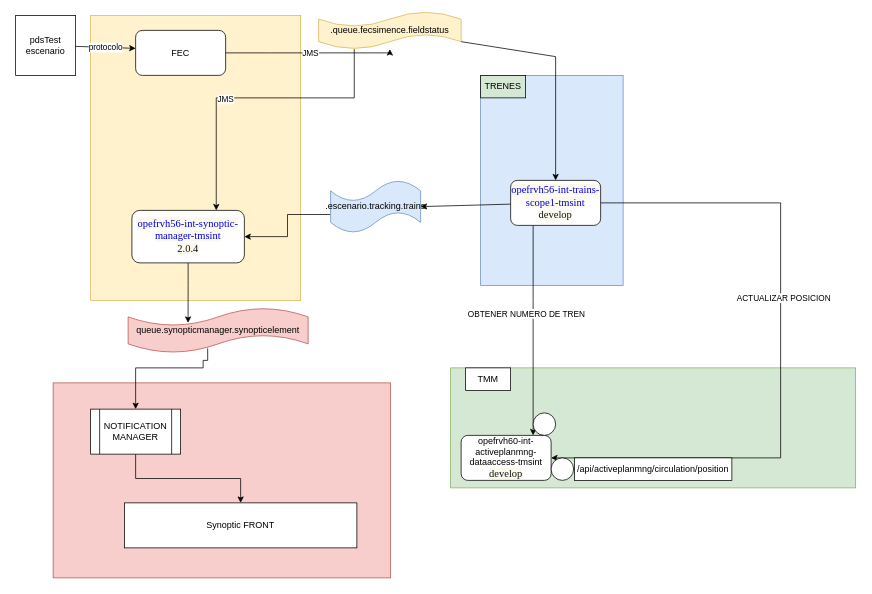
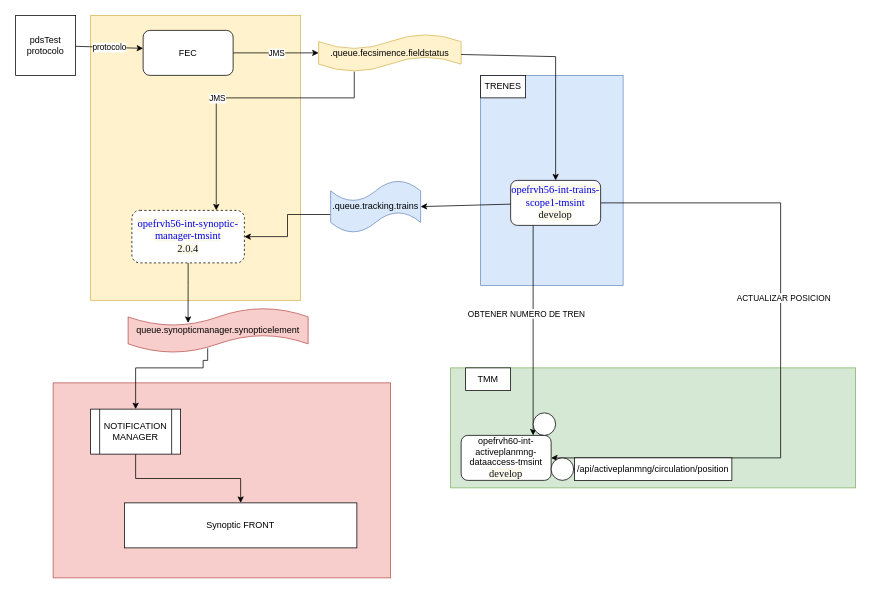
  <mxCell id="0" />
  <mxCell id="1" parent="0" />
  <mxCell id="2" value="" style="rounded=0;whiteSpace=wrap;html=1;fillColor=#d5e8d4;strokeColor=#82b366;" parent="1" vertex="1"><mxGeometry x="600" y="490" width="540" height="160" as="geometry" /></mxCell>
  <mxCell id="3" value="" style="rounded=0;whiteSpace=wrap;html=1;fillColor=#fff2cc;strokeColor=#d6b656;" parent="1" vertex="1"><mxGeometry x="120" y="20" width="280" height="380" as="geometry" /></mxCell>
  <mxCell id="4" value="" style="rounded=0;whiteSpace=wrap;html=1;fillColor=#f8cecc;strokeColor=#b85450;" parent="1" vertex="1"><mxGeometry x="70" y="510" width="450" height="260" as="geometry" /></mxCell>
  <mxCell id="5" value="" style="rounded=0;whiteSpace=wrap;html=1;fillColor=#dae8fc;strokeColor=#6c8ebf;" parent="1" vertex="1"><mxGeometry x="640" y="100" width="190" height="280" as="geometry" /></mxCell>
- <mxCell id="6" value="pdsTest&lt;br&gt;escenario" style="whiteSpace=wrap;html=1;aspect=fixed;" parent="1" vertex="1"><mxGeometry x="20" y="20" width="80" height="80" as="geometry" /></mxCell>
+ <mxCell id="6" value="pdsTest&lt;br&gt;protocolo" style="whiteSpace=wrap;html=1;aspect=fixed;" parent="1" vertex="1"><mxGeometry x="20" y="20" width="80" height="80" as="geometry" /></mxCell>
  <mxCell id="7" style="edgeStyle=orthogonalEdgeStyle;rounded=0;orthogonalLoop=1;jettySize=auto;html=1;" parent="1" source="9" target="12" edge="1"><mxGeometry relative="1" as="geometry"><Array as="points"><mxPoint x="360" y="70" /><mxPoint x="360" y="70" /></Array></mxGeometry></mxCell>
  <mxCell id="8" value="JMS" style="edgeLabel;html=1;align=center;verticalAlign=middle;resizable=0;points=[];" parent="7" vertex="1" connectable="0"><mxGeometry relative="1" as="geometry"><mxPoint as="offset" /></mxGeometry></mxCell>
- <mxCell id="9" value="FEC" style="rounded=1;whiteSpace=wrap;html=1;" parent="1" vertex="1"><mxGeometry x="180" y="40" width="120" height="60" as="geometry" /></mxCell>
+ <mxCell id="9" value="FEC" style="rounded=1;whiteSpace=wrap;html=1;" parent="1" vertex="1"><mxGeometry x="190" y="40" width="120" height="60" as="geometry" /></mxCell>
  <mxCell id="10" style="edgeStyle=orthogonalEdgeStyle;rounded=0;orthogonalLoop=1;jettySize=auto;html=1;exitX=0.25;exitY=1;exitDx=0;exitDy=0;exitPerimeter=0;entryX=0.75;entryY=0;entryDx=0;entryDy=0;" parent="1" source="12" target="14" edge="1"><mxGeometry relative="1" as="geometry"><Array as="points"><mxPoint x="472" y="130" /><mxPoint x="288" y="130" /></Array></mxGeometry></mxCell>
  <mxCell id="11" value="JMS" style="edgeLabel;html=1;align=center;verticalAlign=middle;resizable=0;points=[];" parent="10" vertex="1" connectable="0"><mxGeometry x="0.186" y="1" relative="1" as="geometry"><mxPoint as="offset" /></mxGeometry></mxCell>
- <mxCell id="12" value=".queue.fecsimence.fieldstatus" style="shape=tape;whiteSpace=wrap;html=1;fillColor=#fff2cc;strokeColor=#d6b656;" parent="1" vertex="1"><mxGeometry x="424" y="15" width="190" height="50" as="geometry" /></mxCell>
+ <mxCell id="12" value=".queue.fecsimence.fieldstatus" style="shape=tape;whiteSpace=wrap;html=1;fillColor=#fff2cc;strokeColor=#d6b656;" parent="1" vertex="1"><mxGeometry x="424" y="45" width="190" height="50" as="geometry" /></mxCell>
  <mxCell id="13" style="edgeStyle=orthogonalEdgeStyle;rounded=0;orthogonalLoop=1;jettySize=auto;html=1;entryX=0.333;entryY=0.333;entryDx=0;entryDy=0;entryPerimeter=0;" parent="1" source="14" target="20" edge="1"><mxGeometry relative="1" as="geometry" /></mxCell>
- <mxCell id="14" value="&lt;a style=&quot;box-sizing: inherit; background-color: rgba(218, 195, 66, 0.1); text-decoration-line: none; font-family: &amp;quot;Fira Sans&amp;quot;; font-size: 14px; text-align: -webkit-left;&quot; class=&quot;&quot; href=&quot;https://rancher.mova.indra.es/dashboard/c/c-dssds/explorer/apps.deployment/opefrvtms-int/opefrvh56-int-synoptic-manager-tmsint&quot;&gt;opefrvh56-int-synoptic-manager-tmsint&lt;/a&gt;&lt;br&gt;&lt;span style=&quot;color: rgb(20, 20, 25); font-family: &amp;quot;Fira Sans&amp;quot;; font-size: 14px; text-align: -webkit-left; background-color: rgba(218, 195, 66, 0.1);&quot;&gt;2.0.4&lt;/span&gt;" style="rounded=1;whiteSpace=wrap;html=1;" parent="1" vertex="1"><mxGeometry x="175" y="280" width="150" height="70" as="geometry" /></mxCell>
+ <mxCell id="14" value="&lt;a style=&quot;box-sizing: inherit; background-color: rgba(218, 195, 66, 0.1); text-decoration-line: none; font-family: &amp;quot;Fira Sans&amp;quot;; font-size: 14px; text-align: -webkit-left;&quot; class=&quot;&quot; href=&quot;https://rancher.mova.indra.es/dashboard/c/c-dssds/explorer/apps.deployment/opefrvtms-int/opefrvh56-int-synoptic-manager-tmsint&quot;&gt;opefrvh56-int-synoptic-manager-tmsint&lt;/a&gt;&lt;br&gt;&lt;span style=&quot;color: rgb(20, 20, 25); font-family: &amp;quot;Fira Sans&amp;quot;; font-size: 14px; text-align: -webkit-left; background-color: rgba(218, 195, 66, 0.1);&quot;&gt;2.0.4&lt;/span&gt;" style="rounded=1;whiteSpace=wrap;html=1;dashed=1;" parent="1" vertex="1"><mxGeometry x="175" y="280" width="150" height="70" as="geometry" /></mxCell>
  <mxCell id="15" value="protocolo" style="endArrow=classic;html=1;rounded=0;entryX=0;entryY=0.4;entryDx=0;entryDy=0;entryPerimeter=0;" parent="1" source="6" target="9" edge="1"><mxGeometry width="50" height="50" relative="1" as="geometry"><mxPoint x="400" y="370" as="sourcePoint" /><mxPoint x="450" y="320" as="targetPoint" /></mxGeometry></mxCell>
  <mxCell id="16" value="Synoptic FRONT" style="rounded=0;whiteSpace=wrap;html=1;" parent="1" vertex="1"><mxGeometry x="165" y="670" width="310" height="60" as="geometry" /></mxCell>
  <mxCell id="17" style="edgeStyle=orthogonalEdgeStyle;rounded=0;orthogonalLoop=1;jettySize=auto;html=1;" parent="1" source="18" target="16" edge="1"><mxGeometry relative="1" as="geometry" /></mxCell>
  <mxCell id="18" value="NOTIFICATION MANAGER" style="shape=process;whiteSpace=wrap;html=1;backgroundOutline=1;" parent="1" vertex="1"><mxGeometry x="120" y="545" width="120" height="60" as="geometry" /></mxCell>
  <mxCell id="19" style="edgeStyle=orthogonalEdgeStyle;rounded=0;orthogonalLoop=1;jettySize=auto;html=1;entryX=0.5;entryY=0;entryDx=0;entryDy=0;exitX=0.442;exitY=0.9;exitDx=0;exitDy=0;exitPerimeter=0;" parent="1" source="20" target="18" edge="1"><mxGeometry relative="1" as="geometry"><Array as="points"><mxPoint x="276" y="480" /><mxPoint x="270" y="480" /><mxPoint x="270" y="490" /><mxPoint x="180" y="490" /></Array></mxGeometry></mxCell>
  <mxCell id="20" value="queue.synopticmanager.synopticelement" style="shape=tape;whiteSpace=wrap;html=1;fillColor=#f8cecc;strokeColor=#b85450;" parent="1" vertex="1"><mxGeometry x="170" y="410" width="240" height="60" as="geometry" /></mxCell>
  <mxCell id="21" style="edgeStyle=orthogonalEdgeStyle;rounded=0;orthogonalLoop=1;jettySize=auto;html=1;" parent="1" source="25" target="26" edge="1"><mxGeometry relative="1" as="geometry"><Array as="points"><mxPoint x="710" y="400" /><mxPoint x="710" y="400" /></Array></mxGeometry></mxCell>
  <mxCell id="22" value="OBTENER NUMERO DE TREN" style="edgeLabel;html=1;align=center;verticalAlign=middle;resizable=0;points=[];" parent="21" vertex="1" connectable="0"><mxGeometry x="-0.36" y="-1" relative="1" as="geometry"><mxPoint x="-9" y="27" as="offset" /></mxGeometry></mxCell>
  <mxCell id="23" style="edgeStyle=orthogonalEdgeStyle;rounded=0;orthogonalLoop=1;jettySize=auto;html=1;entryX=1;entryY=0.5;entryDx=0;entryDy=0;" edge="1" parent="1" source="25" target="26"><mxGeometry relative="1" as="geometry"><Array as="points"><mxPoint x="1040" y="270" /><mxPoint x="1040" y="610" /></Array></mxGeometry></mxCell>
  <mxCell id="24" value="ACTUALIZAR POSICION" style="edgeLabel;html=1;align=center;verticalAlign=middle;resizable=0;points=[];" vertex="1" connectable="0" parent="23"><mxGeometry x="-0.173" y="3" relative="1" as="geometry"><mxPoint as="offset" /></mxGeometry></mxCell>
  <mxCell id="25" value="&lt;a style=&quot;box-sizing: inherit; background-color: rgba(218, 195, 66, 0.1); text-decoration-line: none; font-family: &amp;quot;Fira Sans&amp;quot;; font-size: 14px; text-align: -webkit-left;&quot; class=&quot;&quot; href=&quot;https://rancher.mova.indra.es/dashboard/c/c-dssds/explorer/apps.deployment/opefrvtms-int/opefrvh56-int-trains-scope1-tmsint&quot;&gt;opefrvh56-int-trains-scope1-tmsint&lt;/a&gt;&lt;br&gt;&lt;span style=&quot;color: rgb(20, 20, 25); font-family: &amp;quot;Fira Sans&amp;quot;; font-size: 14px; text-align: -webkit-left; background-color: rgba(218, 195, 66, 0.1);&quot;&gt;develop&lt;/span&gt;" style="rounded=1;whiteSpace=wrap;html=1;" parent="1" vertex="1"><mxGeometry x="680" y="240" width="120" height="60" as="geometry" /></mxCell>
  <mxCell id="26" value="opefrvh60-int-activeplanmng-dataaccess-tmsint&lt;br&gt;&lt;span style=&quot;color: rgb(20, 20, 25); font-family: &amp;quot;Fira Sans&amp;quot;; font-size: 14px; text-align: -webkit-left; background-color: rgba(218, 195, 66, 0.1);&quot;&gt;develop&lt;/span&gt;" style="rounded=1;whiteSpace=wrap;html=1;" parent="1" vertex="1"><mxGeometry x="614" y="580" width="120" height="60" as="geometry" /></mxCell>
  <mxCell id="27" value="" style="endArrow=classic;html=1;rounded=0;entryX=0.5;entryY=0;entryDx=0;entryDy=0;" parent="1" source="12" target="25" edge="1"><mxGeometry width="50" height="50" relative="1" as="geometry"><mxPoint x="630" y="125" as="sourcePoint" /><mxPoint x="480" y="310" as="targetPoint" /><Array as="points"><mxPoint x="740" y="75" /><mxPoint x="740" y="125" /></Array></mxGeometry></mxCell>
  <mxCell id="28" value="" style="endArrow=classic;html=1;rounded=0;entryX=1;entryY=0.5;entryDx=0;entryDy=0;entryPerimeter=0;" parent="1" source="25" target="30" edge="1"><mxGeometry width="50" height="50" relative="1" as="geometry"><mxPoint x="400" y="360" as="sourcePoint" /><mxPoint x="450" y="310" as="targetPoint" /></mxGeometry></mxCell>
  <mxCell id="29" style="edgeStyle=orthogonalEdgeStyle;rounded=0;orthogonalLoop=1;jettySize=auto;html=1;exitX=0;exitY=0.65;exitDx=0;exitDy=0;exitPerimeter=0;" parent="1" source="30" target="14" edge="1"><mxGeometry relative="1" as="geometry" /></mxCell>
- <mxCell id="30" value=".escenario.tracking.trains" style="shape=tape;whiteSpace=wrap;html=1;fillColor=#dae8fc;strokeColor=#6c8ebf;" parent="1" vertex="1"><mxGeometry x="440" y="240" width="120" height="70" as="geometry" /></mxCell>
+ <mxCell id="30" value=".queue.tracking.trains" style="shape=tape;whiteSpace=wrap;html=1;fillColor=#dae8fc;strokeColor=#6c8ebf;" parent="1" vertex="1"><mxGeometry x="440" y="240" width="120" height="70" as="geometry" /></mxCell>
  <mxCell id="31" value="" style="ellipse;whiteSpace=wrap;html=1;aspect=fixed;" parent="1" vertex="1"><mxGeometry x="710" y="550" width="30" height="30" as="geometry" /></mxCell>
  <mxCell id="32" value="TMM" style="rounded=0;whiteSpace=wrap;html=1;" vertex="1" parent="1"><mxGeometry x="620" y="490" width="60" height="30" as="geometry" /></mxCell>
- <mxCell id="33" value="TRENES" style="rounded=0;whiteSpace=wrap;html=1;fillColor=#d5e8d4;" vertex="1" parent="1"><mxGeometry x="640" y="100" width="60" height="30" as="geometry" /></mxCell>
+ <mxCell id="33" value="TRENES" style="rounded=0;whiteSpace=wrap;html=1;" vertex="1" parent="1"><mxGeometry x="640" y="100" width="60" height="30" as="geometry" /></mxCell>
  <mxCell id="34" value="" style="edgeStyle=orthogonalEdgeStyle;rounded=0;orthogonalLoop=1;jettySize=auto;html=1;" edge="1" parent="1" source="35" target="36"><mxGeometry relative="1" as="geometry" /></mxCell>
  <mxCell id="35" value="" style="ellipse;whiteSpace=wrap;html=1;aspect=fixed;" vertex="1" parent="1"><mxGeometry x="734" y="610" width="30" height="30" as="geometry" /></mxCell>
  <mxCell id="36" value="/api/activeplanmng/circulation/position" style="rounded=0;whiteSpace=wrap;html=1;" vertex="1" parent="1"><mxGeometry x="765" y="610" width="210" height="30" as="geometry" /></mxCell>
